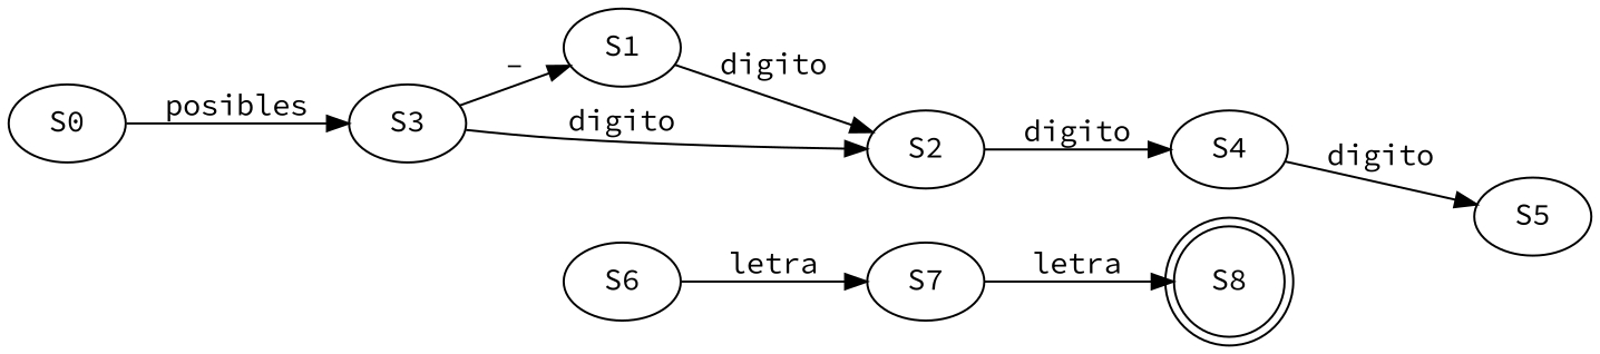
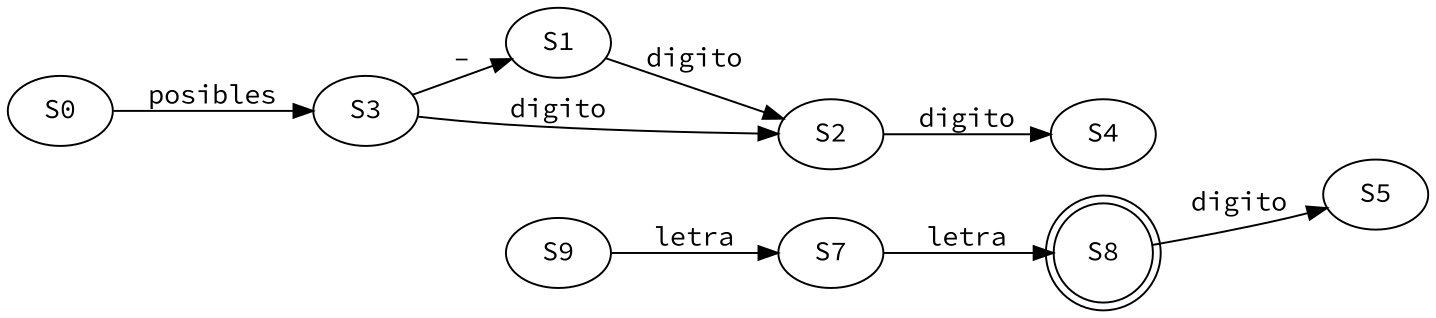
  digraph {
    fontname="Source Code Pro"
    rankdir=LR
    node [fontname="Source Code Pro"]
    edge [fontname="Source Code Pro"]
    S0
    S3
    S1
    S2
    S4
    S5
-   S6
+   S6 [label=S9]
    S7
    S8 [shape=doublecircle]
    S0 -> S3 [label=posibles]
    S3 -> S1 [label="-"]
    S3 -> S2 [label=digito]
    S1 -> S2 [label=digito]
    S2 -> S4 [label=digito]
-   S4 -> S5 [label=digito]
+   S8 -> S5 [label=digito]
    S6 -> S7 [label=letra]
    S7 -> S8 [label=letra]
  }
